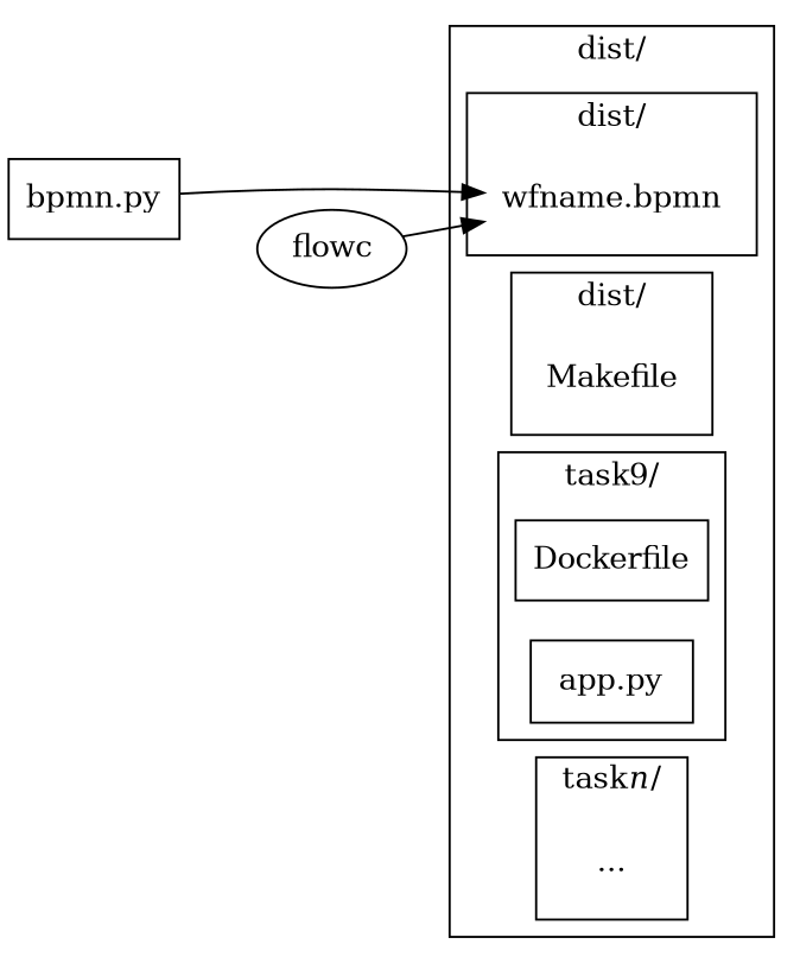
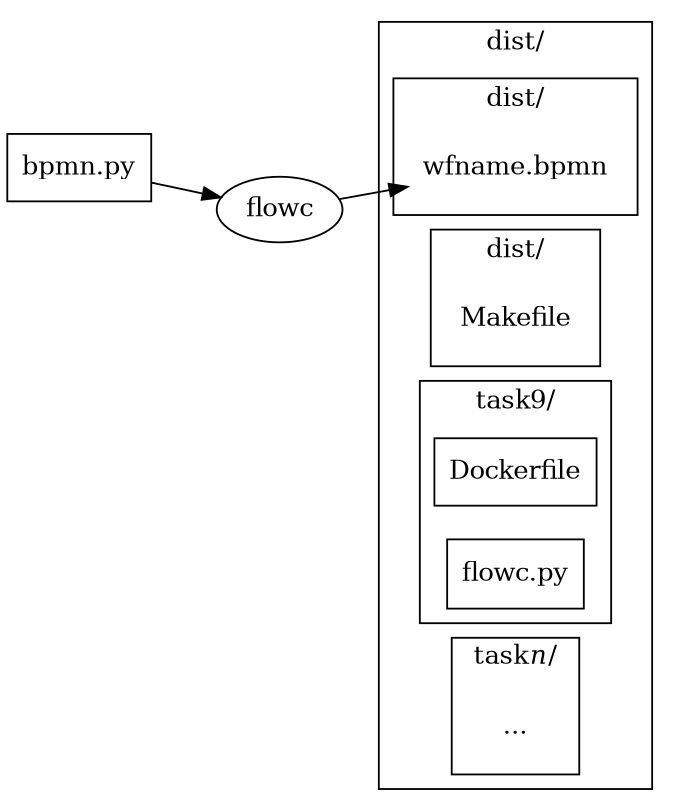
  digraph {
    compound=true
    rankdir=LR
    node [shape=plaintext]
    "wfname.bpmn"
    Makefile
    Dockerfile [shape=record]
-   "app.py" [shape=record]
+   "app.py" [shape=record label="flowc.py"]
    "..."
    flowc [shape=ellipse]
    n7 [label="bpmn.py" shape=record]
    subgraph cluster_1 {
      label="dist/"
      subgraph cluster_2 {
        label="dist/"
        "wfname.bpmn"
      }
      subgraph cluster_3 {
        label="dist/"
        Makefile
      }
      subgraph cluster_4 {
        label="task9/"
        Dockerfile
        "app.py"
      }
      subgraph cluster_5 {
        label=<task<i>n</i>/>
        "..."
      }
    }
    flowc -> "wfname.bpmn"
-   n7 -> "wfname.bpmn"
+   n7 -> flowc
  }
